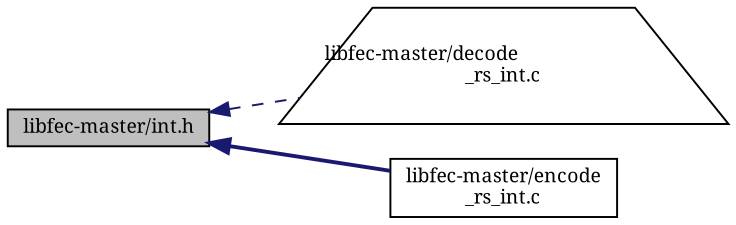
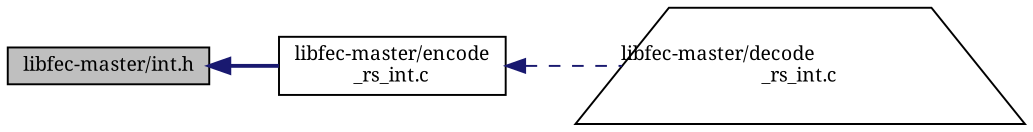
  digraph {
    fontname="Noto Serif"
    rankdir=LR
    node [color=black fillcolor=white fontname="Noto Serif" fontsize=10 shape=box style=filled]
    edge [color=midnightblue dir=back fontname="Noto Serif" fontsize=10 labelfontname=Helvetica labelfontsize=10]
    n1 [fillcolor=grey75 fontcolor=black height=0.2 label="libfec-master/int.h" width=0.4]
    n2 [height=0.2 label="libfec-master/decode\l_rs_int.c" shape=trapezium width=0.4]
    n3 [height=0.2 label="libfec-master/encode\l_rs_int.c" width=0.4]
-   n1 -> n2 [style=dashed]
+   n3 -> n2 [style=dashed]
    n1 -> n3 [style=bold]
  }
